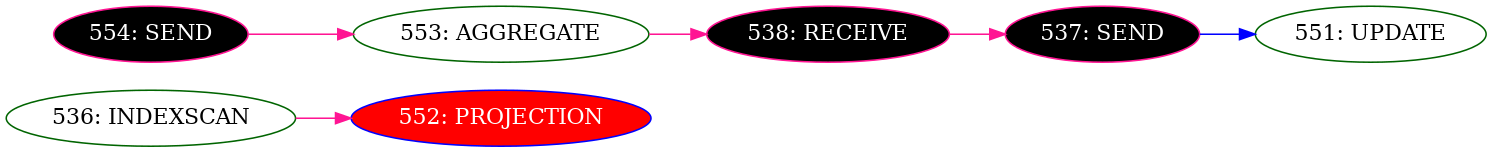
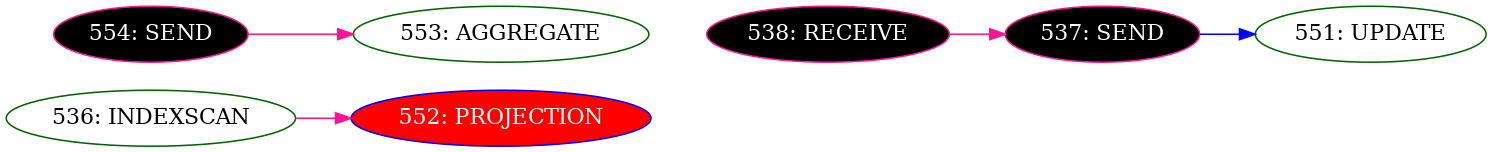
  digraph {
    rankdir=LR
    node [color=darkgreen fontcolor=white style=filled]
    edge [color=deeppink]
    n1 [label="536: INDEXSCAN" fontcolor="" style=""]
    n2 [color=blue fillcolor=red label="552: PROJECTION"]
    n3 [label="551: UPDATE" fontcolor="" style=""]
    n4 [color=deeppink fillcolor=black label="537: SEND"]
    n5 [color=deeppink fillcolor=black label="538: RECEIVE"]
    n6 [label="553: AGGREGATE" fontcolor="" style=""]
    n7 [color=deeppink fillcolor=black label="554: SEND"]
    n1 -> n2
    n4 -> n3 [color=blue]
    n5 -> n4
-   n6 -> n5
    n7 -> n6
  }
